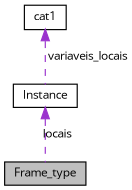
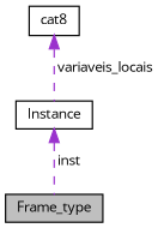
  digraph {
    fontname="Open Sans"
    node [color=black fillcolor=white fontname="Open Sans" fontsize=10 shape=record style=filled]
    edge [color=darkorchid3 dir=back fontname="Open Sans" fontsize=10 labelfontname=Helvetica labelfontsize=10 style=dashed]
    n1 [fillcolor=grey75 fontcolor=black height=0.2 label=Frame_type width=0.4]
    n2 [height=0.2 label=Instance width=0.4]
-   n3 [height=0.2 label=cat1 width=0.4]
-   n2 -> n1 [label=" locais"]
+   n3 [height=0.2 label=cat8 width=0.4]
+   n2 -> n1 [label=" inst"]
    n3 -> n2 [label=" variaveis_locais"]
  }
